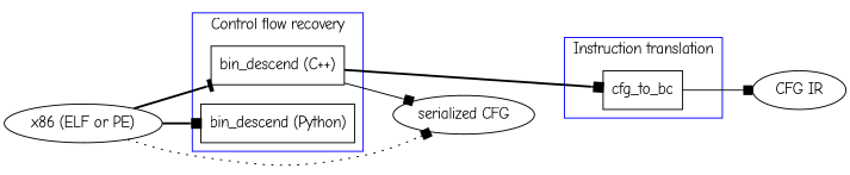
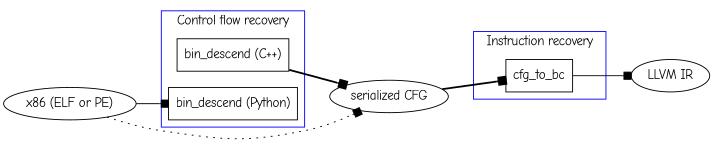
  digraph {
    fontname="Comic Neue"
    newrank=true
    rankdir=LR
    node [fontname="Comic Neue"]
    edge [arrowhead=box fontname="Comic Neue" style=bold]
    n1 [label="bin_descend (C++)" shape=box]
    n2 [label="bin_descend (Python)" shape=box]
    n3 [label=cfg_to_bc shape=box]
    n4 [label="serialized CFG"]
-   n5 [label="CFG IR"]
+   n5 [label="LLVM IR"]
    n6 [label="x86 (ELF or PE)"]
    subgraph cluster_1 {
      color=blue
      label="Control flow recovery"
      n1
      n2
    }
    subgraph cluster_2 {
      color=blue
-     label="Instruction translation"
+     label="Instruction recovery"
      n3
    }
-   n1 -> n4 [style=solid]
+   n1 -> n4
    n3 -> n5 [style=solid]
-   n1 -> n3
-   n6 -> n1 [arrowhead=tee]
-   n6 -> n2
+   n4 -> n3
+   n6 -> n2 [style=solid]
    n6 -> n4 [style=dotted]
  }
